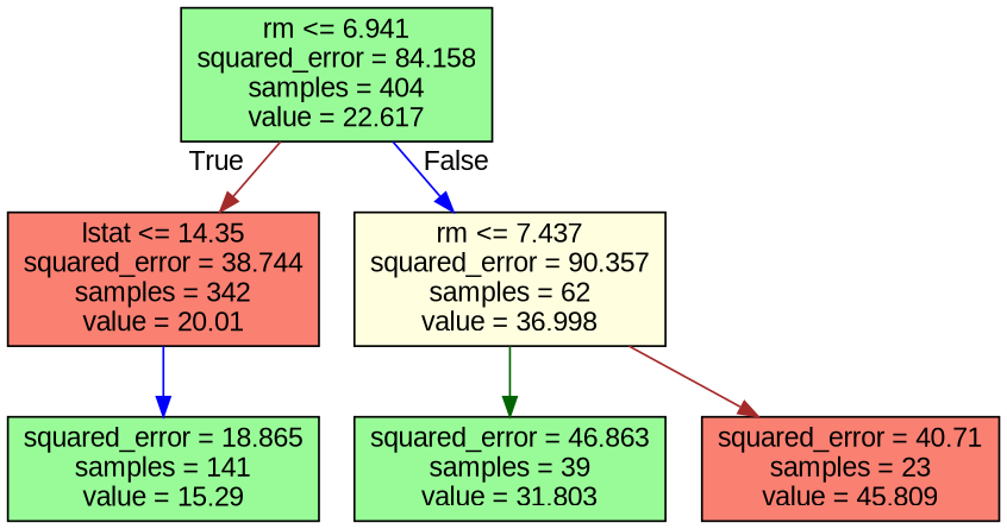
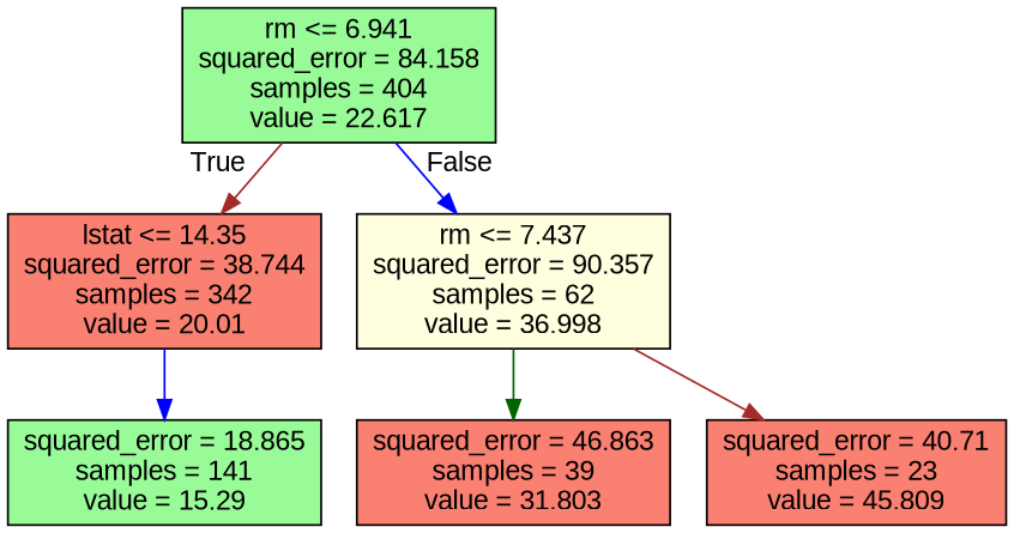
  digraph {
    fontname="Liberation Sans"
    node [fillcolor=palegreen fontname="Liberation Sans" shape=box style=filled]
    edge [color=brown fontname="Liberation Sans"]
    n1 [label="rm <= 6.941\nsquared_error = 84.158\nsamples = 404\nvalue = 22.617"]
    n2 [fillcolor=salmon label="lstat <= 14.35\nsquared_error = 38.744\nsamples = 342\nvalue = 20.01"]
    n3 [fillcolor=lightyellow label="rm <= 7.437\nsquared_error = 90.357\nsamples = 62\nvalue = 36.998"]
    n4 [label="squared_error = 18.865\nsamples = 141\nvalue = 15.29"]
-   n5 [label="squared_error = 46.863\nsamples = 39\nvalue = 31.803"]
+   n5 [fillcolor=salmon label="squared_error = 46.863\nsamples = 39\nvalue = 31.803"]
    n6 [fillcolor=salmon label="squared_error = 40.71\nsamples = 23\nvalue = 45.809"]
    n1 -> n2 [headlabel=True labelangle=45 labeldistance=2.5]
    n1 -> n3 [color=blue headlabel=False labelangle=-45 labeldistance=2.5]
    n2 -> n4 [color=blue]
    n3 -> n5 [color=darkgreen]
    n3 -> n6
  }
